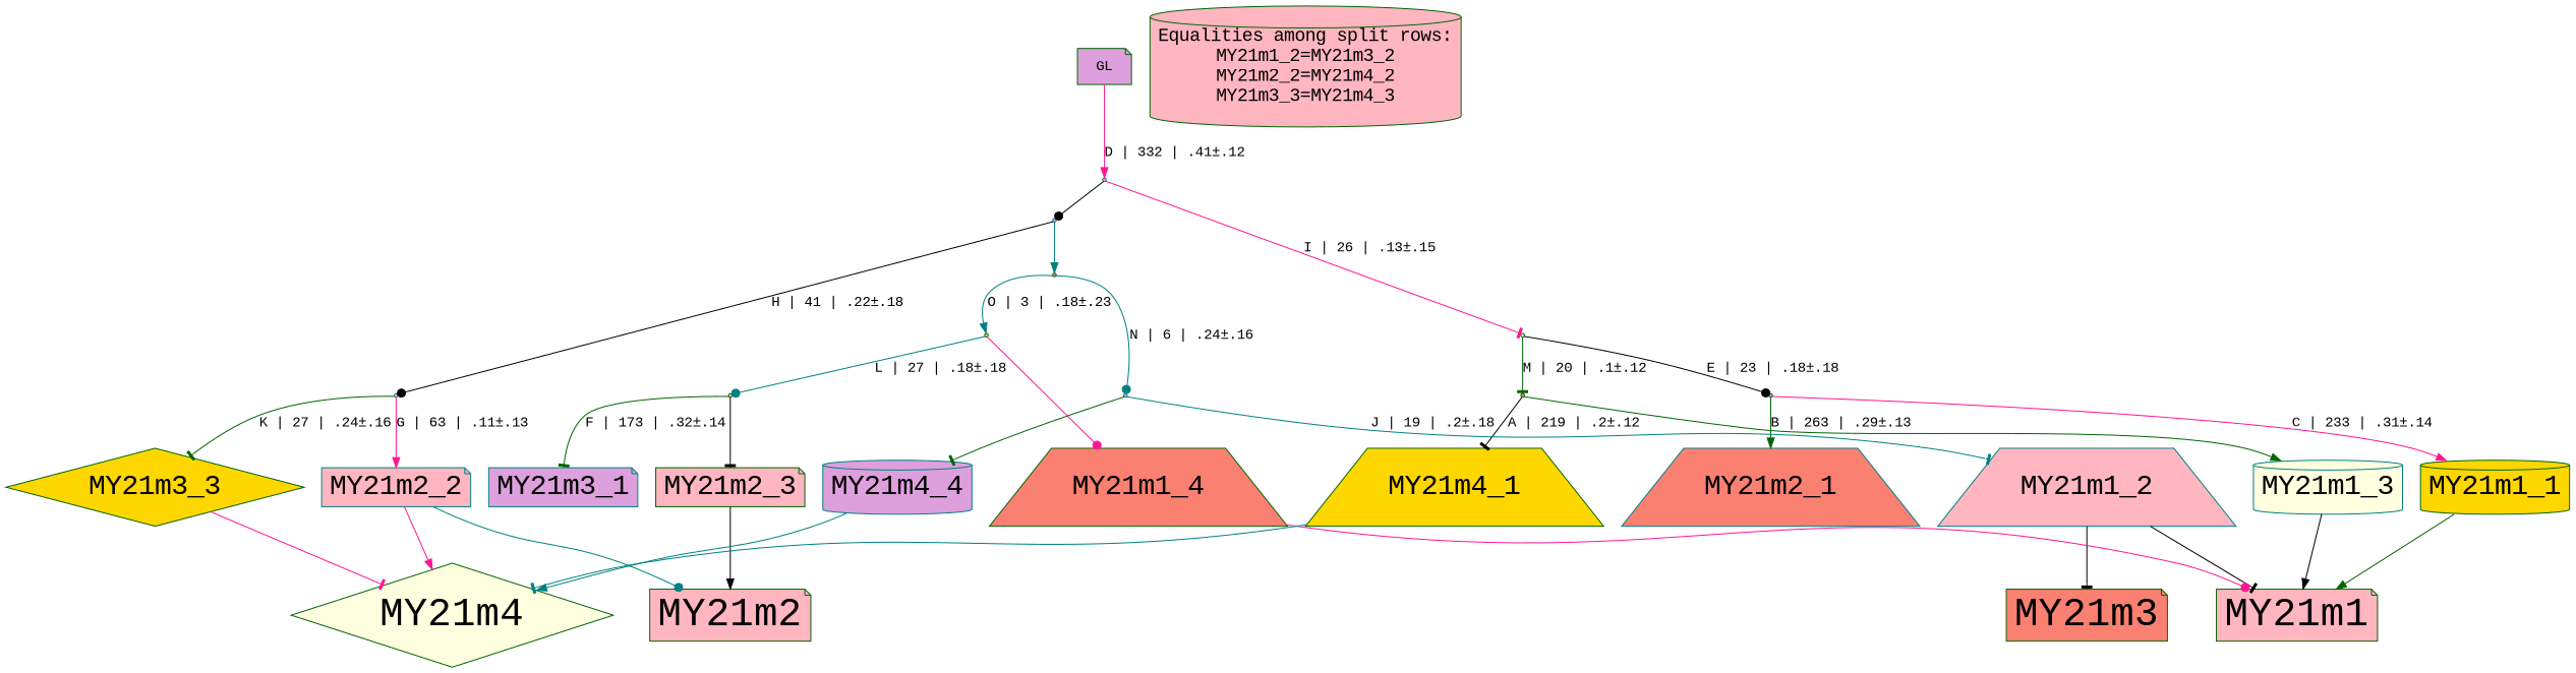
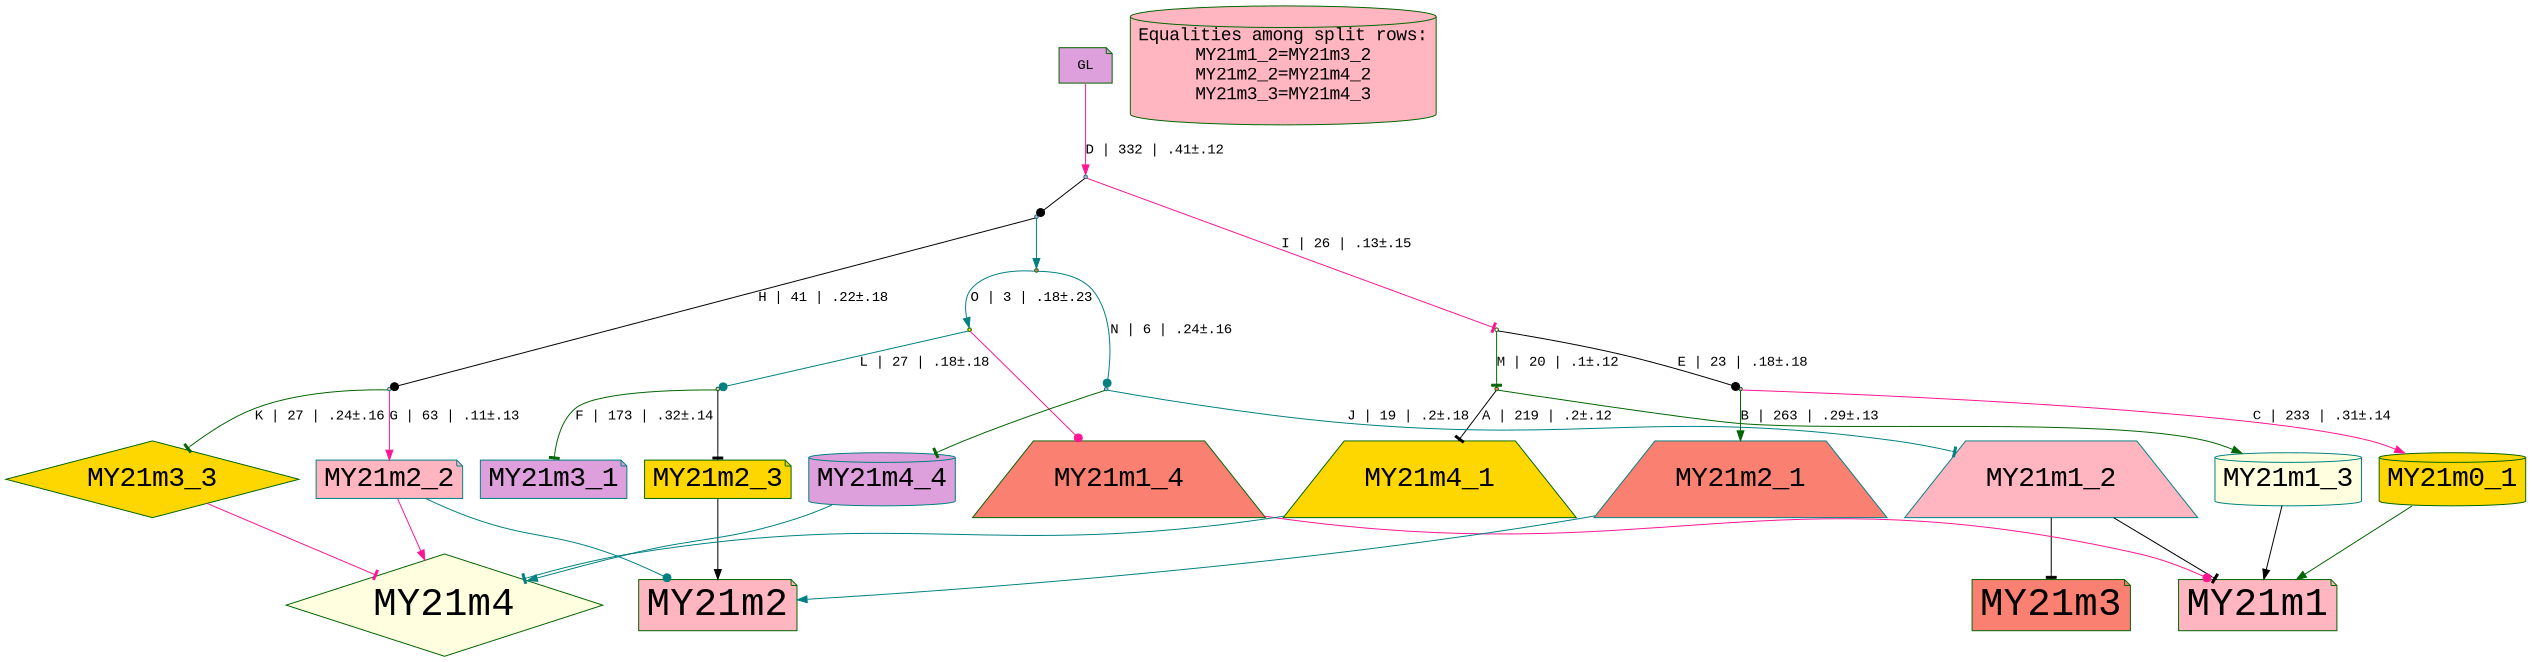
  digraph {
    fontname="Liberation Mono"
    node [color=darkgreen fillcolor=lightpink fontname="Liberation Mono" shape=point style=filled]
    edge [arrowhead=normal color=black fontname="Liberation Mono"]
-   n1 [fillcolor=gold fontsize=28 label=MY21m1_1 shape=cylinder]
+   n1 [fillcolor=gold fontsize=28 label=MY21m0_1 shape=cylinder]
    n2 [color=teal fontsize=28 label=MY21m1_2 shape=trapezium]
    n3 [color=teal fillcolor=lightyellow fontsize=28 label=MY21m1_3 shape=cylinder]
    n4 [fillcolor=salmon fontsize=28 label=MY21m1_4 shape=trapezium]
    n5 [color=teal fillcolor=salmon fontsize=28 label=MY21m2_1 shape=trapezium]
    n6 [color=teal fontsize=28 label=MY21m2_2 shape=note]
-   n7 [fontsize=28 label=MY21m2_3 shape=note]
+   n7 [fillcolor=gold fontsize=28 label=MY21m2_3 shape=note]
    n8 [color=teal fillcolor=plum fontsize=28 label=MY21m3_1 shape=note]
    n9 [fillcolor=gold fontsize=28 label=MY21m3_3 shape=diamond]
    n10 [fillcolor=gold fontsize=28 label=MY21m4_1 shape=trapezium]
    n11 [color=teal fillcolor=plum fontsize=28 label=MY21m4_4 shape=cylinder]
    n12 [fontsize=40 label=MY21m1 shape=note]
    n13 [fillcolor=salmon fontsize=40 label=MY21m3 shape=note]
    n14 [fontsize=40 label=MY21m2 shape=note]
    n15 [fillcolor=lightyellow fontsize=40 label=MY21m4 shape=diamond]
    n16 [fontsize=18 label="Equalities among split rows:\nMY21m1_2=MY21m3_2\nMY21m2_2=MY21m4_2\nMY21m3_3=MY21m4_3\n" shape=cylinder]
    Int1
    Int2 [fillcolor=salmon]
    Int3 [fillcolor=plum]
    Int4 [fillcolor=lightyellow]
    Int5 [color=teal]
    Int6 [fillcolor=gold]
    Int7 [color=teal fillcolor=plum]
    Int8 [fillcolor=salmon]
    Int9 [color=teal fillcolor=plum]
    Int10 [color=teal fillcolor=plum]
    n27 [fillcolor=plum label=GL shape=note]
    subgraph sub_1 {
      rank=same
      n1
      n2
      n3
      n4
      n5
      n6
      n7
      n8
      n9
      n10
      n11
    }
    n1 -> n12 [color=darkgreen]
    n2 -> n12 [arrowhead=tee]
    n2 -> n13 [arrowhead=tee]
    n3 -> n12
    n4 -> n12 [arrowhead=dot color=deeppink]
+   n5 -> n14 [color=teal]
    n6 -> n14 [arrowhead=dot color=teal]
    n6 -> n15 [color=deeppink]
    n7 -> n14
    n9 -> n15 [arrowhead=tee color=deeppink]
    n10 -> n15 [arrowhead=tee color=teal]
    n11 -> n15 [color=teal]
    Int1 -> n7 [arrowhead=tee]
    Int1 -> n8 [arrowhead=tee color=darkgreen label="F | 173 | .32±.14"]
    Int2 -> n3 [color=darkgreen]
    Int2 -> n10 [arrowhead=tee label="A | 219 | .2±.12"]
    Int3 -> n1 [color=deeppink label="C | 233 | .31±.14"]
    Int3 -> n5 [color=darkgreen label="B | 263 | .29±.13"]
    Int4 -> Int2 [arrowhead=tee color=darkgreen label="M | 20 | .1±.12"]
    Int4 -> Int3 [arrowhead=dot label="E | 23 | .18±.18"]
    Int5 -> n6 [color=deeppink label="G | 63 | .11±.13"]
    Int5 -> n9 [arrowhead=tee color=darkgreen label="K | 27 | .24±.16"]
    Int6 -> n4 [arrowhead=dot color=deeppink]
    Int6 -> Int1 [arrowhead=dot color=teal label="L | 27 | .18±.18"]
    Int7 -> n2 [arrowhead=tee color=teal label="J | 19 | .2±.18"]
    Int7 -> n11 [arrowhead=tee color=darkgreen]
    Int8 -> Int6 [color=teal label="O | 3 | .18±.23"]
    Int8 -> Int7 [arrowhead=dot color=teal label="N | 6 | .24±.16"]
    Int9 -> Int5 [arrowhead=dot label="H | 41 | .22±.18"]
    Int9 -> Int8 [color=teal]
    Int10 -> Int4 [arrowhead=tee color=deeppink label="I | 26 | .13±.15"]
    Int10 -> Int9 [arrowhead=dot]
    n27 -> Int10 [color=deeppink label="D | 332 | .41±.12"]
  }
